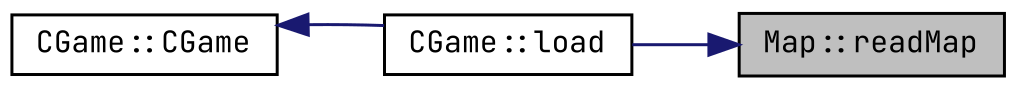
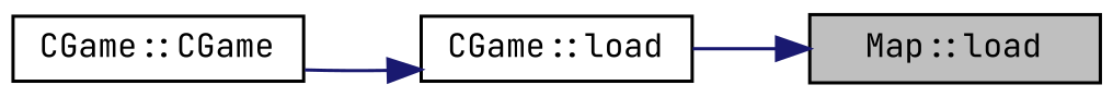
  digraph {
    fontname="JetBrains Mono"
    rankdir=RL
    node [color=black fillcolor=white fontname="JetBrains Mono" fontsize=10 shape=record style=filled]
    edge [color=midnightblue dir=back fontname="JetBrains Mono" fontsize=10 labelfontname=Helvetica labelfontsize=10 style=solid]
-   n1 [fillcolor=grey75 fontcolor=black height=0.2 label="Map::readMap" width=0.4]
+   n1 [fillcolor=grey75 fontcolor=black height=0.2 label="Map::load" width=0.4]
    n2 [height=0.2 label="CGame::load" width=0.4]
    n3 [height=0.2 label="CGame::CGame" width=0.4]
    n1 -> n2
-   n3 -> n2
+   n2 -> n3
  }
